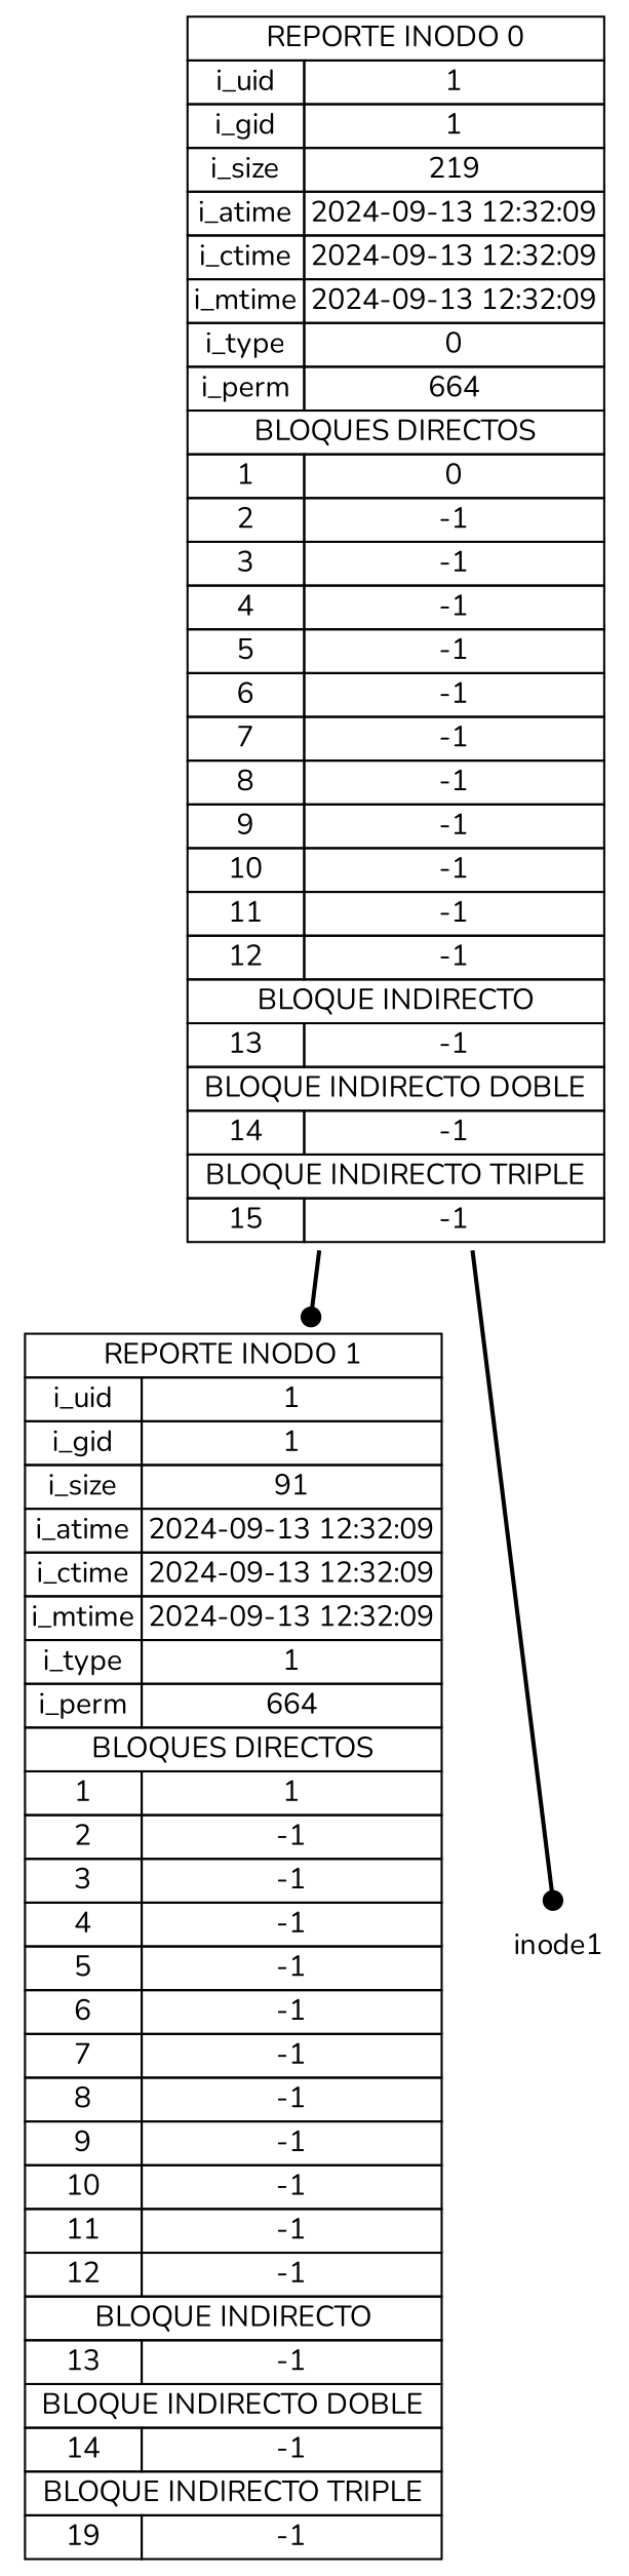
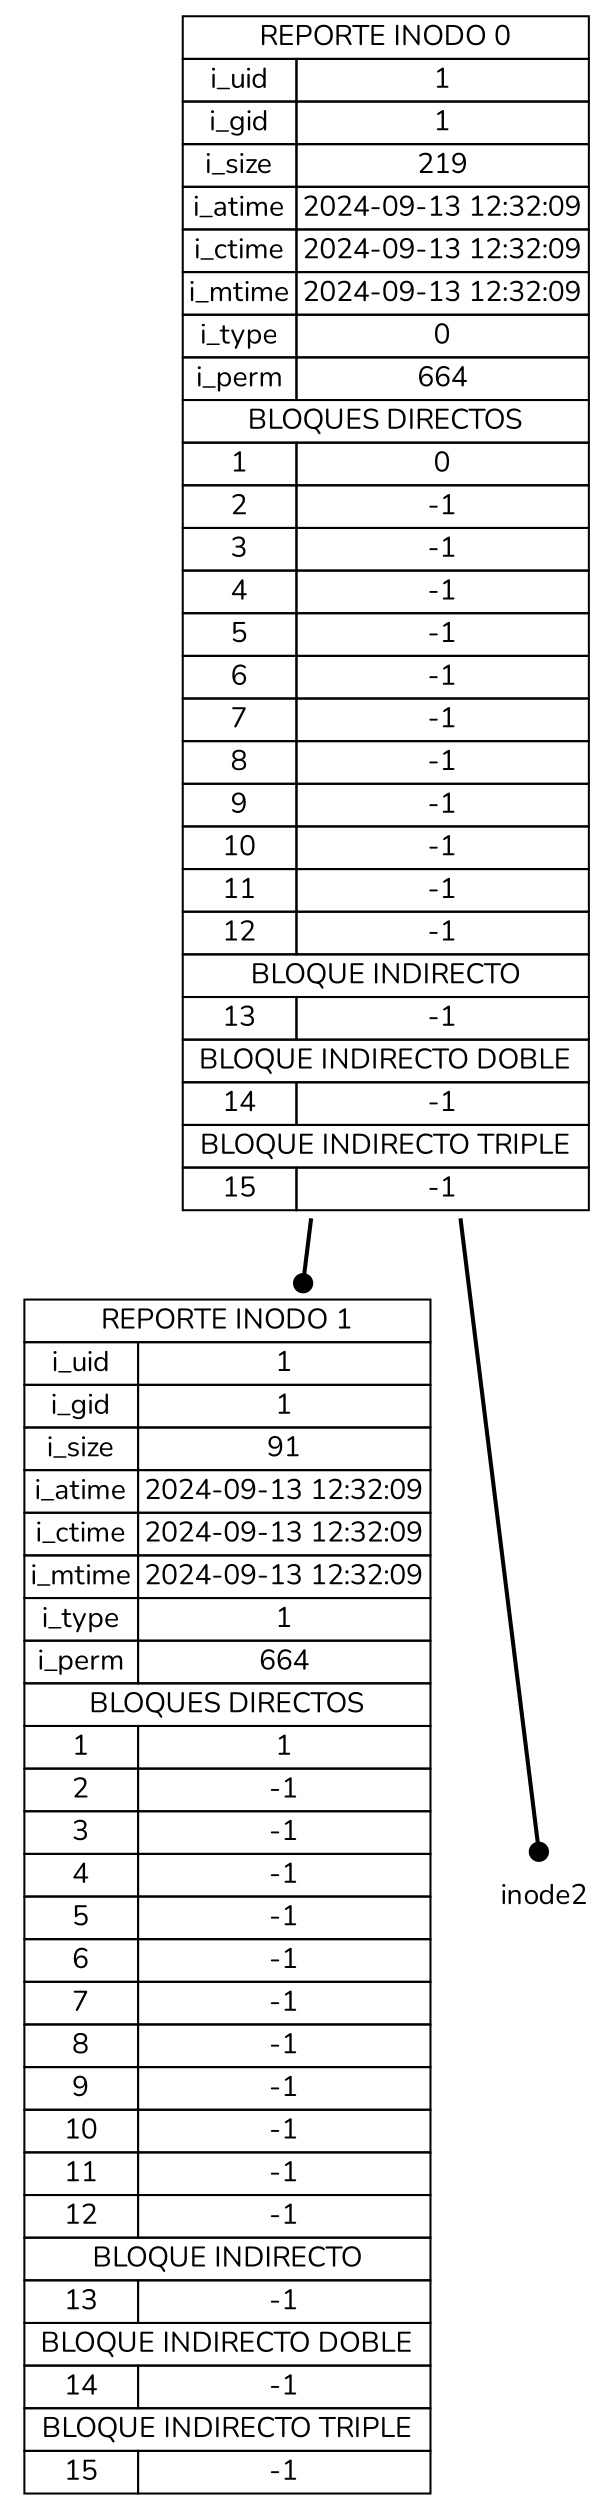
  digraph {
    fontname=Nunito
    rankdir=TB
    node [fontname=Nunito shape=plaintext]
    edge [arrowhead=dot fontname=Nunito style=bold]
    n1 [label=< 					<table border="0" cellborder="1" cellspacing="0"> 							<tr><td colspan="2"> REPORTE INODO 0 </td></tr> 							<tr><td>i_uid</td><td>1</td></tr> 							<tr><td>i_gid</td><td>1</td></tr> 							<tr><td>i_size</td><td>219</td></tr> 							<tr><td>i_atime</td><td>2024-09-13 12:32:09</td></tr> 							<tr><td>i_ctime</td><td>2024-09-13 12:32:09</td></tr> 							<tr><td>i_mtime</td><td>2024-09-13 12:32:09</td></tr> 							<tr><td>i_type</td><td>0</td></tr> 							<tr><td>i_perm</td><td>664</td></tr> 							<tr><td colspan="2">BLOQUES DIRECTOS</td></tr> 					<tr><td>1</td><td>0</td></tr><tr><td>2</td><td>-1</td></tr><tr><td>3</td><td>-1</td></tr><tr><td>4</td><td>-1</td></tr><tr><td>5</td><td>-1</td></tr><tr><td>6</td><td>-1</td></tr><tr><td>7</td><td>-1</td></tr><tr><td>8</td><td>-1</td></tr><tr><td>9</td><td>-1</td></tr><tr><td>10</td><td>-1</td></tr><tr><td>11</td><td>-1</td></tr><tr><td>12</td><td>-1</td></tr> 							<tr><td colspan="2">BLOQUE INDIRECTO</td></tr> 							<tr><td>13</td><td>-1</td></tr> 							<tr><td colspan="2">BLOQUE INDIRECTO DOBLE</td></tr> 							<tr><td>14</td><td>-1</td></tr> 							<tr><td colspan="2">BLOQUE INDIRECTO TRIPLE</td></tr> 							<tr><td>15</td><td>-1</td></tr> 					</table>>]
-   n2 [label=< 					<table border="0" cellborder="1" cellspacing="0"> 							<tr><td colspan="2"> REPORTE INODO 1 </td></tr> 							<tr><td>i_uid</td><td>1</td></tr> 							<tr><td>i_gid</td><td>1</td></tr> 							<tr><td>i_size</td><td>91</td></tr> 							<tr><td>i_atime</td><td>2024-09-13 12:32:09</td></tr> 							<tr><td>i_ctime</td><td>2024-09-13 12:32:09</td></tr> 							<tr><td>i_mtime</td><td>2024-09-13 12:32:09</td></tr> 							<tr><td>i_type</td><td>1</td></tr> 							<tr><td>i_perm</td><td>664</td></tr> 							<tr><td colspan="2">BLOQUES DIRECTOS</td></tr> 					<tr><td>1</td><td>1</td></tr><tr><td>2</td><td>-1</td></tr><tr><td>3</td><td>-1</td></tr><tr><td>4</td><td>-1</td></tr><tr><td>5</td><td>-1</td></tr><tr><td>6</td><td>-1</td></tr><tr><td>7</td><td>-1</td></tr><tr><td>8</td><td>-1</td></tr><tr><td>9</td><td>-1</td></tr><tr><td>10</td><td>-1</td></tr><tr><td>11</td><td>-1</td></tr><tr><td>12</td><td>-1</td></tr> 							<tr><td colspan="2">BLOQUE INDIRECTO</td></tr> 							<tr><td>13</td><td>-1</td></tr> 							<tr><td colspan="2">BLOQUE INDIRECTO DOBLE</td></tr> 							<tr><td>14</td><td>-1</td></tr> 							<tr><td colspan="2">BLOQUE INDIRECTO TRIPLE</td></tr> 							<tr><td>19</td><td>-1</td></tr> 					</table>>]
-   inode2 [color=purple label=inode1]
+   n2 [label=< 					<table border="0" cellborder="1" cellspacing="0"> 							<tr><td colspan="2"> REPORTE INODO 1 </td></tr> 							<tr><td>i_uid</td><td>1</td></tr> 							<tr><td>i_gid</td><td>1</td></tr> 							<tr><td>i_size</td><td>91</td></tr> 							<tr><td>i_atime</td><td>2024-09-13 12:32:09</td></tr> 							<tr><td>i_ctime</td><td>2024-09-13 12:32:09</td></tr> 							<tr><td>i_mtime</td><td>2024-09-13 12:32:09</td></tr> 							<tr><td>i_type</td><td>1</td></tr> 							<tr><td>i_perm</td><td>664</td></tr> 							<tr><td colspan="2">BLOQUES DIRECTOS</td></tr> 					<tr><td>1</td><td>1</td></tr><tr><td>2</td><td>-1</td></tr><tr><td>3</td><td>-1</td></tr><tr><td>4</td><td>-1</td></tr><tr><td>5</td><td>-1</td></tr><tr><td>6</td><td>-1</td></tr><tr><td>7</td><td>-1</td></tr><tr><td>8</td><td>-1</td></tr><tr><td>9</td><td>-1</td></tr><tr><td>10</td><td>-1</td></tr><tr><td>11</td><td>-1</td></tr><tr><td>12</td><td>-1</td></tr> 							<tr><td colspan="2">BLOQUE INDIRECTO</td></tr> 							<tr><td>13</td><td>-1</td></tr> 							<tr><td colspan="2">BLOQUE INDIRECTO DOBLE</td></tr> 							<tr><td>14</td><td>-1</td></tr> 							<tr><td colspan="2">BLOQUE INDIRECTO TRIPLE</td></tr> 							<tr><td>15</td><td>-1</td></tr> 					</table>>]
+   inode2 [color=purple]
    n1 -> n2
    n1 -> inode2
  }
